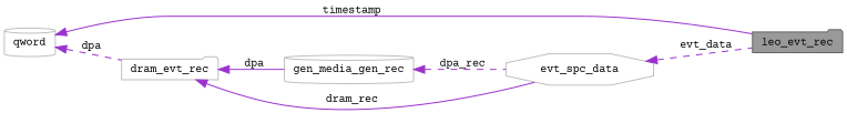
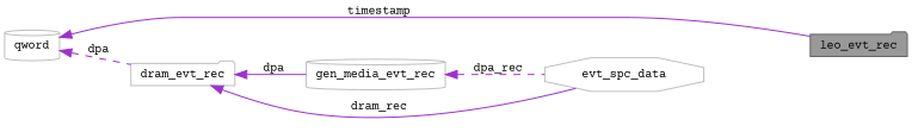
  digraph {
    fontname="Courier Prime"
    rankdir=LR
    node [color=grey75 fillcolor=white fontname="Courier Prime" fontsize=10 shape=folder style=filled]
    edge [color=darkorchid3 dir=back fontname="Courier Prime" fontsize=10 labelfontname=Helvetica labelfontsize=10 style=solid]
    n1 [color=gray40 fillcolor=grey60 fontcolor=black height=0.2 label=leo_evt_rec width=0.4]
    n2 [height=0.2 label=qword shape=cylinder width=0.4]
    n3 [height=0.2 label=dram_evt_rec width=0.4]
-   n4 [height=0.2 label=gen_media_gen_rec shape=cylinder width=0.4]
+   n4 [height=0.2 label=gen_media_evt_rec shape=cylinder width=0.4]
    n5 [height=0.2 label=evt_spc_data shape=octagon width=0.4]
    n2 -> n1 [label=" timestamp"]
    n2 -> n3 [label=" dpa" style=dashed]
    n3 -> n4 [label=" dpa"]
    n3 -> n5 [label=" dram_rec"]
    n4 -> n5 [label=" dpa_rec" style=dashed]
-   n5 -> n1 [label=" evt_data" style=dashed]
  }
